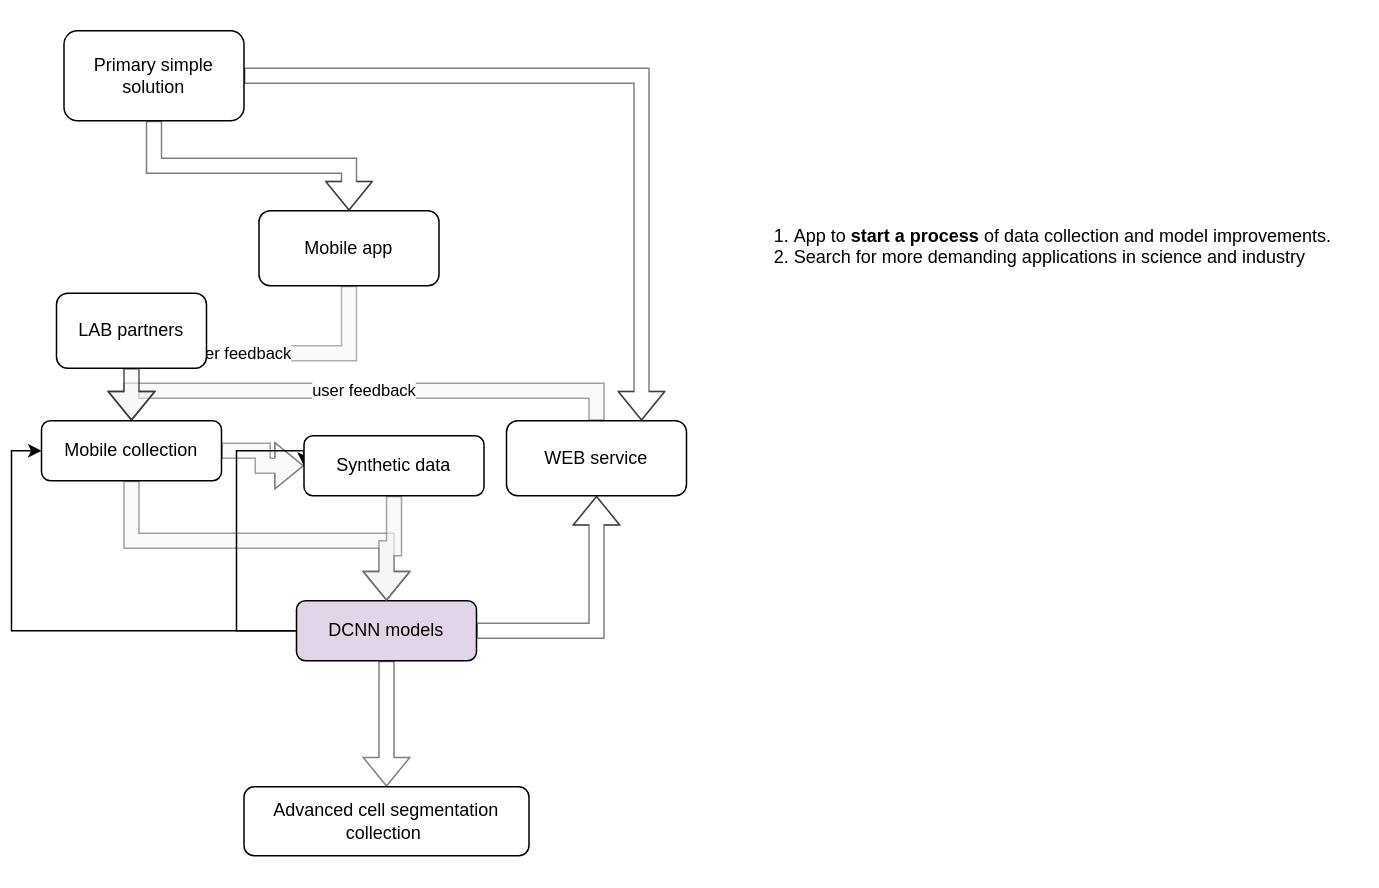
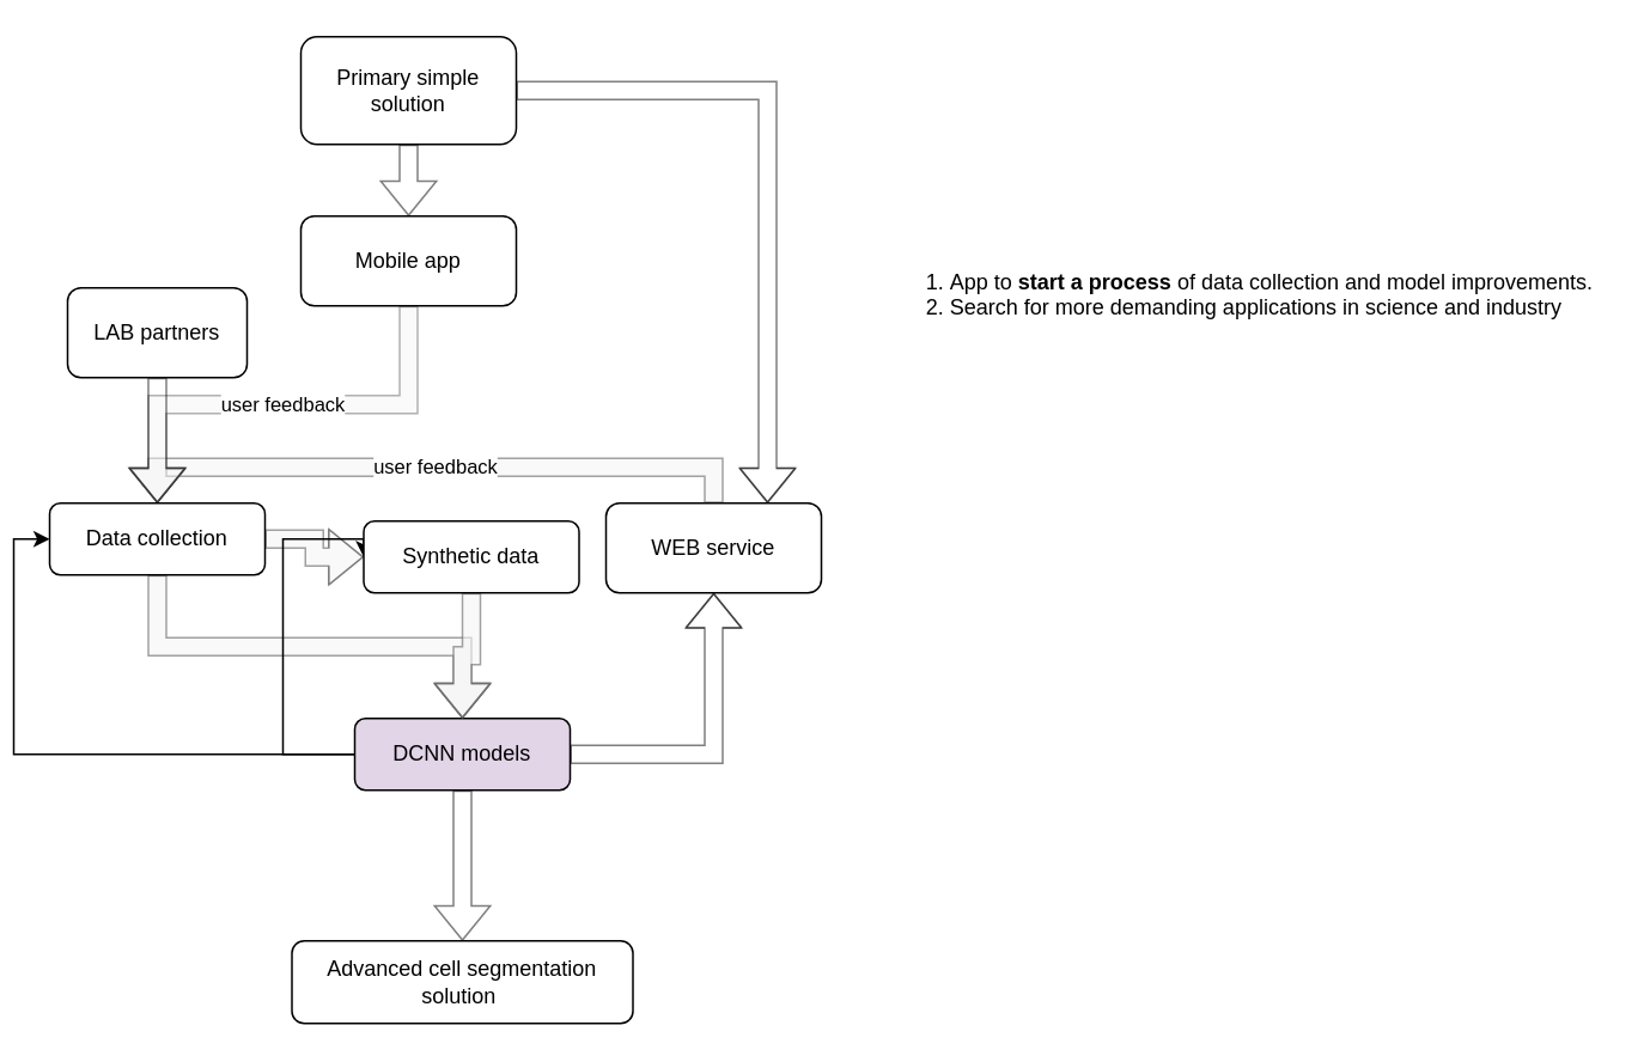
  <mxCell id="0" />
  <mxCell id="1" parent="0" />
  <mxCell id="2" value="user feedback" style="edgeStyle=orthogonalEdgeStyle;rounded=0;orthogonalLoop=1;jettySize=auto;html=1;exitX=0.5;exitY=0;exitDx=0;exitDy=0;entryX=0.5;entryY=0;entryDx=0;entryDy=0;startArrow=none;startFill=0;shape=flexArrow;fillColor=#f5f5f5;strokeColor=#666666;opacity=60;" parent="1" source="6" target="9" edge="1"><mxGeometry relative="1" as="geometry" /></mxCell>
  <mxCell id="3" value="&lt;ol&gt;&lt;li&gt;App to &lt;b&gt;start a process &lt;/b&gt;of data collection and model improvements.&lt;/li&gt;&lt;li&gt;Search for more demanding applications in science and industry&lt;/li&gt;&lt;/ol&gt;" style="text;html=1;resizable=0;points=[];autosize=1;align=left;verticalAlign=top;spacingTop=-4;" parent="1" vertex="1"><mxGeometry x="479.971" y="135" width="410" height="50" as="geometry" /></mxCell>
  <mxCell id="4" value="user feedback" style="edgeStyle=orthogonalEdgeStyle;rounded=0;orthogonalLoop=1;jettySize=auto;html=1;exitX=0.5;exitY=1;exitDx=0;exitDy=0;entryX=0.5;entryY=0;entryDx=0;entryDy=0;startArrow=none;startFill=0;shape=flexArrow;fillColor=#f5f5f5;strokeColor=#666666;opacity=50;" parent="1" source="5" target="9" edge="1"><mxGeometry relative="1" as="geometry" /></mxCell>
- <mxCell id="5" value="Mobile app" style="rounded=1;whiteSpace=wrap;html=1;fontStyle=0" parent="1" vertex="1"><mxGeometry x="165" y="140" width="120" height="50" as="geometry" /></mxCell>
+ <mxCell id="5" value="Mobile app" style="rounded=1;whiteSpace=wrap;html=1;fontStyle=0" parent="1" vertex="1"><mxGeometry x="160" y="120" width="120" height="50" as="geometry" /></mxCell>
  <mxCell id="6" value="WEB service" style="rounded=1;whiteSpace=wrap;html=1;" parent="1" vertex="1"><mxGeometry x="330" y="280" width="120" height="50" as="geometry" /></mxCell>
  <mxCell id="7" style="edgeStyle=orthogonalEdgeStyle;rounded=0;orthogonalLoop=1;jettySize=auto;html=1;exitX=1;exitY=0.5;exitDx=0;exitDy=0;entryX=0;entryY=0.5;entryDx=0;entryDy=0;startArrow=none;startFill=0;strokeColor=#666666;fillColor=#f5f5f5;opacity=60;shape=flexArrow;" parent="1" source="9" target="20" edge="1"><mxGeometry relative="1" as="geometry" /></mxCell>
  <mxCell id="8" style="edgeStyle=orthogonalEdgeStyle;rounded=0;orthogonalLoop=1;jettySize=auto;html=1;exitX=0.5;exitY=1;exitDx=0;exitDy=0;entryX=0.5;entryY=0;entryDx=0;entryDy=0;startArrow=none;startFill=0;shape=flexArrow;strokeColor=#666666;fillColor=#f5f5f5;opacity=60;" parent="1" source="9" target="15" edge="1"><mxGeometry relative="1" as="geometry" /></mxCell>
- <mxCell id="9" value="Mobile collection" style="rounded=1;whiteSpace=wrap;html=1;" parent="1" vertex="1"><mxGeometry x="20" y="280" width="120" height="40" as="geometry" /></mxCell>
- <mxCell id="10" value="Advanced cell segmentation collection&amp;nbsp;" style="rounded=1;whiteSpace=wrap;html=1;" parent="1" vertex="1"><mxGeometry x="155" y="524" width="190" height="46" as="geometry" /></mxCell>
+ <mxCell id="9" value="Data collection" style="rounded=1;whiteSpace=wrap;html=1;" parent="1" vertex="1"><mxGeometry x="20" y="280" width="120" height="40" as="geometry" /></mxCell>
+ <mxCell id="10" value="Advanced cell segmentation solution&amp;nbsp;" style="rounded=1;whiteSpace=wrap;html=1;" parent="1" vertex="1"><mxGeometry x="155" y="524" width="190" height="46" as="geometry" /></mxCell>
  <mxCell id="11" style="edgeStyle=orthogonalEdgeStyle;shape=flexArrow;rounded=0;orthogonalLoop=1;jettySize=auto;html=1;exitX=1;exitY=0.5;exitDx=0;exitDy=0;entryX=0.5;entryY=1;entryDx=0;entryDy=0;startArrow=none;startFill=0;opacity=50;" parent="1" source="15" target="6" edge="1"><mxGeometry relative="1" as="geometry" /></mxCell>
  <mxCell id="12" style="edgeStyle=orthogonalEdgeStyle;shape=flexArrow;rounded=0;orthogonalLoop=1;jettySize=auto;html=1;exitX=0.5;exitY=1;exitDx=0;exitDy=0;entryX=0.5;entryY=0;entryDx=0;entryDy=0;startArrow=none;startFill=0;opacity=50;" parent="1" source="15" target="10" edge="1"><mxGeometry relative="1" as="geometry" /></mxCell>
  <mxCell id="13" style="edgeStyle=orthogonalEdgeStyle;rounded=0;orthogonalLoop=1;jettySize=auto;html=1;exitX=0;exitY=0.5;exitDx=0;exitDy=0;entryX=0;entryY=0.5;entryDx=0;entryDy=0;" parent="1" source="15" target="9" edge="1"><mxGeometry relative="1" as="geometry" /></mxCell>
  <mxCell id="14" style="edgeStyle=orthogonalEdgeStyle;rounded=0;orthogonalLoop=1;jettySize=auto;html=1;exitX=0;exitY=0.5;exitDx=0;exitDy=0;entryX=0;entryY=0.5;entryDx=0;entryDy=0;" parent="1" source="15" target="20" edge="1"><mxGeometry relative="1" as="geometry"><Array as="points"><mxPoint x="150" y="420" /><mxPoint x="150" y="300" /></Array></mxGeometry></mxCell>
  <mxCell id="15" value="DCNN models" style="rounded=1;whiteSpace=wrap;html=1;fillColor=#e1d5e7;" parent="1" vertex="1"><mxGeometry x="190" y="400" width="120" height="40" as="geometry" /></mxCell>
  <mxCell id="16" style="edgeStyle=orthogonalEdgeStyle;shape=flexArrow;rounded=0;orthogonalLoop=1;jettySize=auto;html=1;exitX=1;exitY=0.5;exitDx=0;exitDy=0;entryX=0.75;entryY=0;entryDx=0;entryDy=0;startArrow=none;startFill=0;opacity=50;" parent="1" source="18" target="6" edge="1"><mxGeometry relative="1" as="geometry" /></mxCell>
  <mxCell id="17" style="edgeStyle=orthogonalEdgeStyle;shape=flexArrow;rounded=0;orthogonalLoop=1;jettySize=auto;html=1;exitX=0.5;exitY=1;exitDx=0;exitDy=0;entryX=0.5;entryY=0;entryDx=0;entryDy=0;startArrow=none;startFill=0;opacity=50;" parent="1" source="18" target="5" edge="1"><mxGeometry relative="1" as="geometry" /></mxCell>
- <mxCell id="18" value="Primary simple solution" style="rounded=1;whiteSpace=wrap;html=1;" parent="1" vertex="1"><mxGeometry x="35" y="20" width="120" height="60" as="geometry" /></mxCell>
+ <mxCell id="18" value="Primary simple solution" style="rounded=1;whiteSpace=wrap;html=1;" parent="1" vertex="1"><mxGeometry x="160" y="20" width="120" height="60" as="geometry" /></mxCell>
  <mxCell id="19" style="edgeStyle=orthogonalEdgeStyle;rounded=0;orthogonalLoop=1;jettySize=auto;html=1;exitX=0.5;exitY=1;exitDx=0;exitDy=0;entryX=0.5;entryY=0;entryDx=0;entryDy=0;startArrow=none;startFill=0;shape=flexArrow;strokeColor=#666666;fillColor=#f5f5f5;opacity=60;" parent="1" source="20" target="15" edge="1"><mxGeometry relative="1" as="geometry" /></mxCell>
  <mxCell id="20" value="Synthetic data" style="rounded=1;whiteSpace=wrap;html=1;" parent="1" vertex="1"><mxGeometry x="195" y="290" width="120" height="40" as="geometry" /></mxCell>
  <mxCell id="21" style="edgeStyle=orthogonalEdgeStyle;shape=flexArrow;rounded=0;orthogonalLoop=1;jettySize=auto;html=1;exitX=0.5;exitY=1;exitDx=0;exitDy=0;entryX=0.5;entryY=0;entryDx=0;entryDy=0;startArrow=none;startFill=0;opacity=50;" parent="1" source="22" target="9" edge="1"><mxGeometry relative="1" as="geometry" /></mxCell>
- <mxCell id="22" value="LAB partners" style="rounded=1;whiteSpace=wrap;html=1;" parent="1" vertex="1"><mxGeometry x="30" y="195" width="100" height="50" as="geometry" /></mxCell>
+ <mxCell id="22" value="LAB partners" style="rounded=1;whiteSpace=wrap;html=1;" parent="1" vertex="1"><mxGeometry x="30" y="160" width="100" height="50" as="geometry" /></mxCell>
